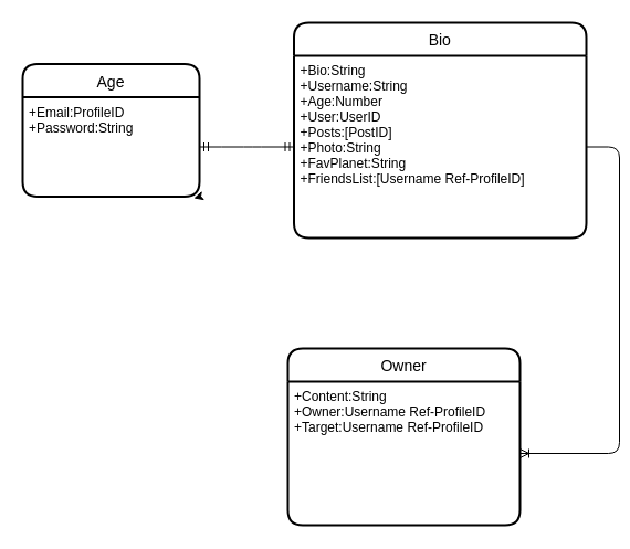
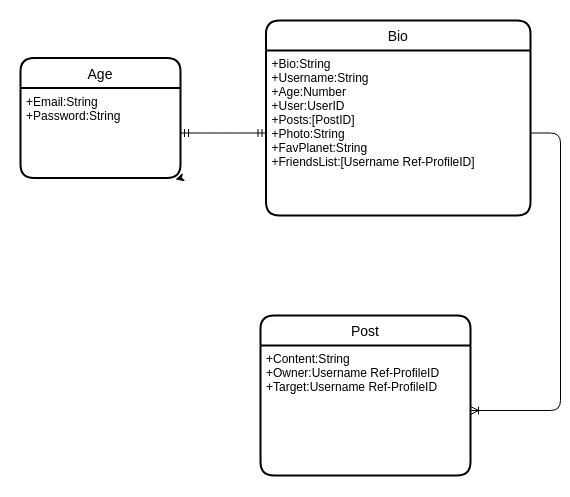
  <mxCell id="0" />
  <mxCell id="1" parent="0" />
  <mxCell id="2" value="Age" style="swimlane;childLayout=stackLayout;horizontal=1;startSize=30;horizontalStack=0;rounded=1;fontSize=14;fontStyle=0;strokeWidth=2;resizeParent=0;resizeLast=1;shadow=0;dashed=0;align=center;" vertex="1" parent="1"><mxGeometry x="20" y="57.5" width="160" height="120" as="geometry" /></mxCell>
- <mxCell id="3" value="+Email:ProfileID&#10;+Password:String" style="align=left;strokeColor=none;fillColor=none;spacingLeft=4;fontSize=12;verticalAlign=top;resizable=0;rotatable=0;part=1;" vertex="1" parent="2"><mxGeometry y="30" width="160" height="90" as="geometry" /></mxCell>
+ <mxCell id="3" value="+Email:String&#10;+Password:String" style="align=left;strokeColor=none;fillColor=none;spacingLeft=4;fontSize=12;verticalAlign=top;resizable=0;rotatable=0;part=1;" vertex="1" parent="2"><mxGeometry y="30" width="160" height="90" as="geometry" /></mxCell>
  <mxCell id="4" style="edgeStyle=none;html=1;exitX=1;exitY=1;exitDx=0;exitDy=0;entryX=0.968;entryY=1.016;entryDx=0;entryDy=0;entryPerimeter=0;" edge="1" parent="2" source="3" target="3"><mxGeometry relative="1" as="geometry" /></mxCell>
  <mxCell id="5" value="" style="edgeStyle=entityRelationEdgeStyle;fontSize=12;html=1;endArrow=ERmandOne;startArrow=ERmandOne;" edge="1" parent="1" source="3" target="8"><mxGeometry width="100" height="100" relative="1" as="geometry"><mxPoint x="200" y="245" as="sourcePoint" /><mxPoint x="300" y="145" as="targetPoint" /></mxGeometry></mxCell>
  <mxCell id="6" value="" style="edgeStyle=entityRelationEdgeStyle;fontSize=12;html=1;endArrow=ERoneToMany;entryX=1;entryY=0.5;entryDx=0;entryDy=0;" edge="1" parent="1" source="8" target="10"><mxGeometry width="100" height="100" relative="1" as="geometry"><mxPoint x="600" y="145" as="sourcePoint" /><mxPoint x="220" y="512" as="targetPoint" /></mxGeometry></mxCell>
  <mxCell id="7" value="Bio" style="swimlane;childLayout=stackLayout;horizontal=1;startSize=30;horizontalStack=0;rounded=1;fontSize=14;fontStyle=0;strokeWidth=2;resizeParent=0;resizeLast=1;shadow=0;dashed=0;align=center;" vertex="1" parent="1"><mxGeometry x="265.5" y="20" width="264.5" height="195" as="geometry" /></mxCell>
  <mxCell id="8" value="+Bio:String&#10;+Username:String&#10;+Age:Number&#10;+User:UserID&#10;+Posts:[PostID]&#10;+Photo:String&#10;+FavPlanet:String&#10;+FriendsList:[Username Ref-ProfileID]" style="align=left;strokeColor=none;fillColor=none;spacingLeft=4;fontSize=12;verticalAlign=top;resizable=0;rotatable=0;part=1;" vertex="1" parent="7"><mxGeometry y="30" width="264.5" height="165" as="geometry" /></mxCell>
- <mxCell id="9" value="Owner" style="swimlane;childLayout=stackLayout;horizontal=1;startSize=30;horizontalStack=0;rounded=1;fontSize=14;fontStyle=0;strokeWidth=2;resizeParent=0;resizeLast=1;shadow=0;dashed=0;align=center;" vertex="1" parent="1"><mxGeometry x="260" y="315" width="210" height="160" as="geometry" /></mxCell>
+ <mxCell id="9" value="Post" style="swimlane;childLayout=stackLayout;horizontal=1;startSize=30;horizontalStack=0;rounded=1;fontSize=14;fontStyle=0;strokeWidth=2;resizeParent=0;resizeLast=1;shadow=0;dashed=0;align=center;" vertex="1" parent="1"><mxGeometry x="260" y="315" width="210" height="160" as="geometry" /></mxCell>
  <mxCell id="10" value="+Content:String&#10;+Owner:Username Ref-ProfileID&#10;+Target:Username Ref-ProfileID" style="align=left;strokeColor=none;fillColor=none;spacingLeft=4;fontSize=12;verticalAlign=top;resizable=0;rotatable=0;part=1;" vertex="1" parent="9"><mxGeometry y="30" width="210" height="130" as="geometry" /></mxCell>
